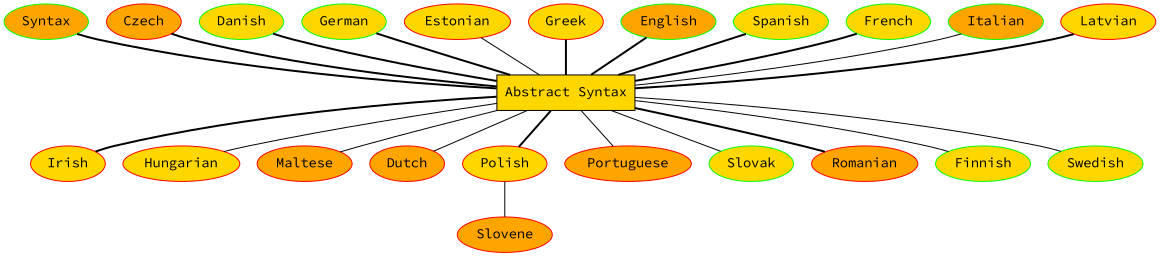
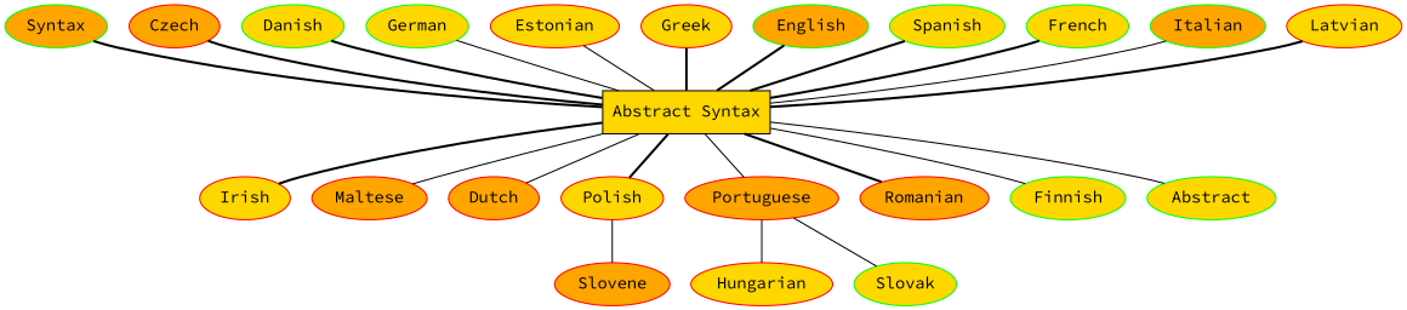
  graph {
    fontname="Source Code Pro"
    node [fillcolor=gold fontname="Source Code Pro" shape=ellipse style="solid,filled" color=red]
    edge [fontname="Source Code Pro" style=bold]
    n1 [label="Abstract Syntax" shape=rectangle color=""]
    n2 [label=Irish]
    n3 [label=Hungarian]
    n4 [fillcolor=orange label=Maltese]
    n5 [fillcolor=orange label=Dutch]
    n6 [label=Polish]
    n7 [fillcolor=orange label=Portuguese]
    n8 [color=green label=Slovak]
    n9 [fillcolor=orange label=Romanian]
    n10 [color=green label=Finnish]
-   n11 [color=green label=Swedish]
+   n11 [color=green label=Abstract]
    n12 [fillcolor=orange label=Slovene]
    n13 [color=green fillcolor=orange label=Syntax]
    n14 [fillcolor=orange label=Czech]
    n15 [color=green label=Danish]
    n16 [color=green label=German]
    n17 [label=Estonian]
    n18 [label=Greek]
    n19 [color=green fillcolor=orange label=English]
    n20 [color=green label=Spanish]
    n21 [color=green label=French]
    n22 [color=green fillcolor=orange label=Italian]
    n23 [label=Latvian]
    n1 -- n2
-   n1 -- n3 [style=solid]
+   n7 -- n3 [style=solid]
    n1 -- n4 [style=solid]
    n1 -- n5 [style=solid]
    n1 -- n6
    n1 -- n7 [style=solid]
-   n1 -- n8 [style=solid]
+   n7 -- n8 [style=solid]
    n1 -- n9
    n1 -- n10 [style=solid]
    n1 -- n11 [style=solid]
    n6 -- n12 [style=solid]
    n13 -- n1
    n14 -- n1
    n15 -- n1
-   n16 -- n1
+   n16 -- n1 [style=solid]
    n17 -- n1 [style=solid]
    n18 -- n1
    n19 -- n1
    n20 -- n1
    n21 -- n1
    n22 -- n1 [style=solid]
    n23 -- n1
  }
